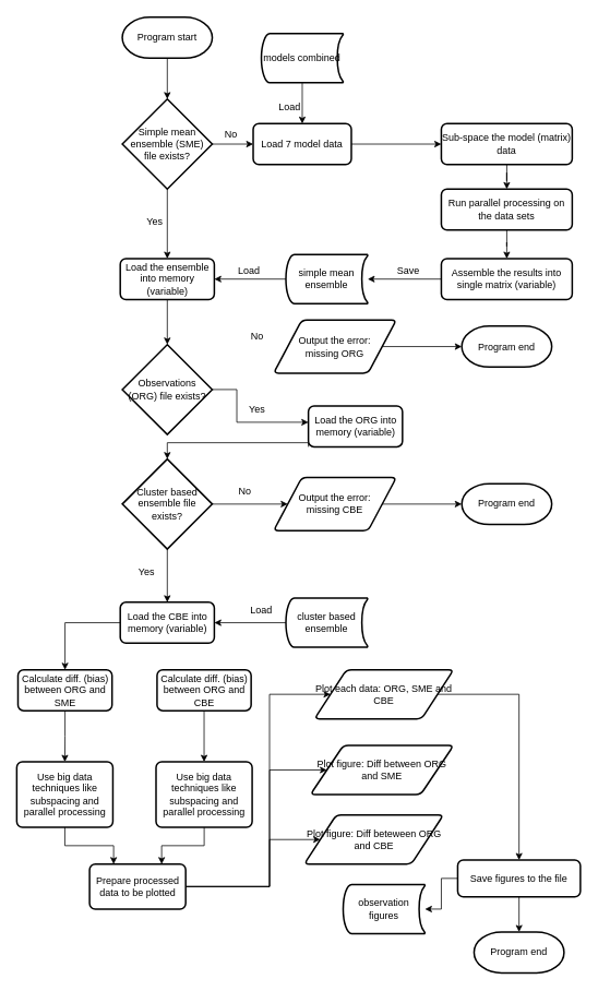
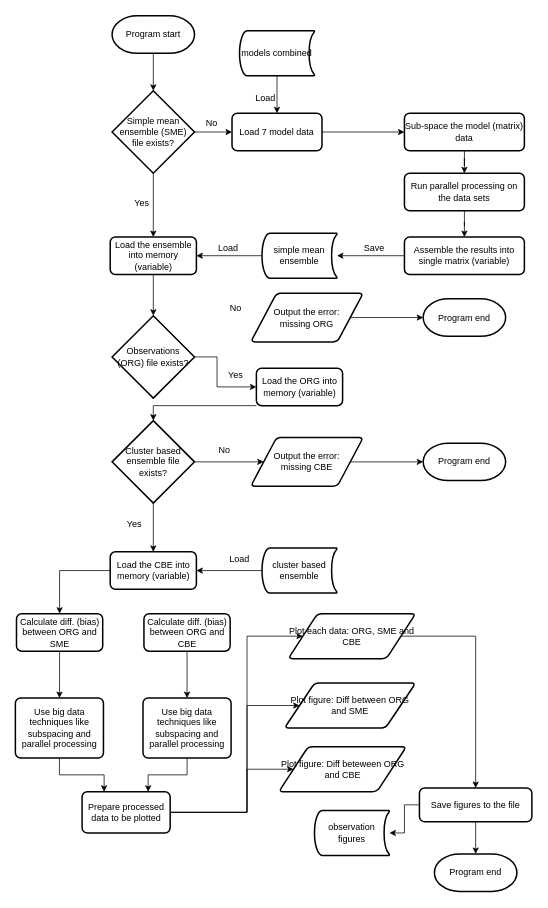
  <mxCell id="0" />
  <mxCell id="1" parent="0" />
  <mxCell id="2" style="edgeStyle=orthogonalEdgeStyle;rounded=0;orthogonalLoop=1;jettySize=auto;html=1;entryX=0.5;entryY=0;entryDx=0;entryDy=0;entryPerimeter=0;" parent="1" source="3" target="6" edge="1"><mxGeometry relative="1" as="geometry" /></mxCell>
  <mxCell id="3" value="Program start" style="strokeWidth=2;html=1;shape=mxgraph.flowchart.terminator;whiteSpace=wrap;" parent="1" vertex="1"><mxGeometry x="149" y="20" width="110" height="50" as="geometry" /></mxCell>
  <mxCell id="4" style="edgeStyle=orthogonalEdgeStyle;rounded=0;orthogonalLoop=1;jettySize=auto;html=1;" parent="1" source="6" target="8" edge="1"><mxGeometry relative="1" as="geometry" /></mxCell>
  <mxCell id="5" style="edgeStyle=orthogonalEdgeStyle;rounded=0;orthogonalLoop=1;jettySize=auto;html=1;" parent="1" source="6" target="26" edge="1"><mxGeometry relative="1" as="geometry" /></mxCell>
  <mxCell id="6" value="Simple mean ensemble (SME) file exists?" style="strokeWidth=2;html=1;shape=mxgraph.flowchart.decision;whiteSpace=wrap;" parent="1" vertex="1"><mxGeometry x="149" y="120" width="110" height="110" as="geometry" /></mxCell>
  <mxCell id="7" style="edgeStyle=orthogonalEdgeStyle;rounded=0;orthogonalLoop=1;jettySize=auto;html=1;" edge="1" parent="1" source="8" target="53"><mxGeometry relative="1" as="geometry" /></mxCell>
  <mxCell id="8" value="Load the ensemble into memory (variable)" style="rounded=1;whiteSpace=wrap;html=1;absoluteArcSize=1;arcSize=14;strokeWidth=2;" parent="1" vertex="1"><mxGeometry x="146.5" y="315" width="115" height="50" as="geometry" /></mxCell>
  <mxCell id="9" value="Yes" style="text;html=1;strokeColor=none;fillColor=none;align=center;verticalAlign=middle;whiteSpace=wrap;rounded=0;" parent="1" vertex="1"><mxGeometry x="169" y="260" width="40" height="20" as="geometry" /></mxCell>
  <mxCell id="10" style="edgeStyle=orthogonalEdgeStyle;rounded=0;orthogonalLoop=1;jettySize=auto;html=1;" parent="1" source="11" target="29" edge="1"><mxGeometry relative="1" as="geometry" /></mxCell>
  <mxCell id="11" value="Sub-space the model (matrix) data" style="rounded=1;whiteSpace=wrap;html=1;absoluteArcSize=1;arcSize=14;strokeWidth=2;" parent="1" vertex="1"><mxGeometry x="539" y="150" width="160" height="50" as="geometry" /></mxCell>
  <mxCell id="12" value="No" style="text;html=1;strokeColor=none;fillColor=none;align=center;verticalAlign=middle;whiteSpace=wrap;rounded=0;" parent="1" vertex="1"><mxGeometry x="261.5" y="153" width="40" height="20" as="geometry" /></mxCell>
  <mxCell id="13" value="Load" style="text;html=1;strokeColor=none;fillColor=none;align=center;verticalAlign=middle;whiteSpace=wrap;rounded=0;" parent="1" vertex="1"><mxGeometry x="284" y="320" width="40" height="20" as="geometry" /></mxCell>
  <mxCell id="14" value="Save" style="text;html=1;strokeColor=none;fillColor=none;align=center;verticalAlign=middle;whiteSpace=wrap;rounded=0;" parent="1" vertex="1"><mxGeometry x="479" y="320" width="40" height="20" as="geometry" /></mxCell>
  <mxCell id="15" style="edgeStyle=orthogonalEdgeStyle;rounded=0;orthogonalLoop=1;jettySize=auto;html=1;" parent="1" source="17" target="19" edge="1"><mxGeometry relative="1" as="geometry" /></mxCell>
  <mxCell id="16" style="edgeStyle=orthogonalEdgeStyle;rounded=0;orthogonalLoop=1;jettySize=auto;html=1;" parent="1" source="17" target="22" edge="1"><mxGeometry relative="1" as="geometry" /></mxCell>
  <mxCell id="17" value="Cluster based ensemble file exists?" style="strokeWidth=2;html=1;shape=mxgraph.flowchart.decision;whiteSpace=wrap;" parent="1" vertex="1"><mxGeometry x="149" y="560" width="110" height="110" as="geometry" /></mxCell>
  <mxCell id="18" style="edgeStyle=orthogonalEdgeStyle;rounded=0;orthogonalLoop=1;jettySize=auto;html=1;" parent="1" source="19" target="32" edge="1"><mxGeometry relative="1" as="geometry" /></mxCell>
  <mxCell id="19" value="Output the error:&lt;br&gt;missing CBE" style="shape=parallelogram;html=1;strokeWidth=2;perimeter=parallelogramPerimeter;whiteSpace=wrap;rounded=1;arcSize=12;size=0.23;" parent="1" vertex="1"><mxGeometry x="334" y="582.5" width="150" height="65" as="geometry" /></mxCell>
  <mxCell id="20" value="No" style="text;html=1;strokeColor=none;fillColor=none;align=center;verticalAlign=middle;whiteSpace=wrap;rounded=0;" parent="1" vertex="1"><mxGeometry x="279" y="590" width="40" height="20" as="geometry" /></mxCell>
  <mxCell id="21" style="edgeStyle=orthogonalEdgeStyle;rounded=0;orthogonalLoop=1;jettySize=auto;html=1;" parent="1" source="22" target="34" edge="1"><mxGeometry relative="1" as="geometry" /></mxCell>
  <mxCell id="22" value="Load the CBE into memory (variable)" style="rounded=1;whiteSpace=wrap;html=1;absoluteArcSize=1;arcSize=14;strokeWidth=2;" parent="1" vertex="1"><mxGeometry x="146.5" y="735" width="115" height="50" as="geometry" /></mxCell>
  <mxCell id="23" value="Load" style="text;html=1;strokeColor=none;fillColor=none;align=center;verticalAlign=middle;whiteSpace=wrap;rounded=0;" parent="1" vertex="1"><mxGeometry x="299" y="735" width="40" height="20" as="geometry" /></mxCell>
  <mxCell id="24" value="Yes" style="text;html=1;strokeColor=none;fillColor=none;align=center;verticalAlign=middle;whiteSpace=wrap;rounded=0;" parent="1" vertex="1"><mxGeometry x="159" y="689" width="40" height="20" as="geometry" /></mxCell>
  <mxCell id="25" style="edgeStyle=orthogonalEdgeStyle;rounded=0;orthogonalLoop=1;jettySize=auto;html=1;entryX=0;entryY=0.5;entryDx=0;entryDy=0;" parent="1" source="26" target="11" edge="1"><mxGeometry relative="1" as="geometry" /></mxCell>
  <mxCell id="26" value="Load 7 model data" style="rounded=1;whiteSpace=wrap;html=1;absoluteArcSize=1;arcSize=14;strokeWidth=2;" parent="1" vertex="1"><mxGeometry x="309" y="150" width="120" height="50" as="geometry" /></mxCell>
  <mxCell id="27" value="Load" style="text;html=1;strokeColor=none;fillColor=none;align=center;verticalAlign=middle;whiteSpace=wrap;rounded=0;" parent="1" vertex="1"><mxGeometry x="334" y="120" width="40" height="20" as="geometry" /></mxCell>
  <mxCell id="28" style="edgeStyle=orthogonalEdgeStyle;rounded=0;orthogonalLoop=1;jettySize=auto;html=1;" parent="1" source="29" target="31" edge="1"><mxGeometry relative="1" as="geometry" /></mxCell>
  <mxCell id="29" value="Run parallel processing on the data sets" style="rounded=1;whiteSpace=wrap;html=1;absoluteArcSize=1;arcSize=14;strokeWidth=2;" parent="1" vertex="1"><mxGeometry x="539" y="230" width="160" height="50" as="geometry" /></mxCell>
  <mxCell id="30" style="edgeStyle=orthogonalEdgeStyle;rounded=0;orthogonalLoop=1;jettySize=auto;html=1;" parent="1" source="31" target="40" edge="1"><mxGeometry relative="1" as="geometry" /></mxCell>
  <mxCell id="31" value="Assemble the results into single matrix (variable)" style="rounded=1;whiteSpace=wrap;html=1;absoluteArcSize=1;arcSize=14;strokeWidth=2;" parent="1" vertex="1"><mxGeometry x="539" y="315" width="160" height="50" as="geometry" /></mxCell>
  <mxCell id="32" value="Program end" style="strokeWidth=2;html=1;shape=mxgraph.flowchart.terminator;whiteSpace=wrap;" parent="1" vertex="1"><mxGeometry x="564" y="590" width="110" height="50" as="geometry" /></mxCell>
  <mxCell id="33" style="edgeStyle=orthogonalEdgeStyle;rounded=0;orthogonalLoop=1;jettySize=auto;html=1;" edge="1" parent="1" source="34" target="66"><mxGeometry relative="1" as="geometry" /></mxCell>
  <mxCell id="34" value="Calculate diff. (bias) between ORG and SME" style="rounded=1;whiteSpace=wrap;html=1;absoluteArcSize=1;arcSize=14;strokeWidth=2;" parent="1" vertex="1"><mxGeometry x="21.5" y="817.5" width="115" height="50" as="geometry" /></mxCell>
  <mxCell id="35" style="edgeStyle=orthogonalEdgeStyle;rounded=0;orthogonalLoop=1;jettySize=auto;html=1;" parent="1" edge="1"><mxGeometry relative="1" as="geometry"><mxPoint x="79" y="947.5" as="sourcePoint" /></mxGeometry></mxCell>
  <mxCell id="36" style="edgeStyle=orthogonalEdgeStyle;rounded=0;orthogonalLoop=1;jettySize=auto;html=1;" parent="1" edge="1"><mxGeometry relative="1" as="geometry"><mxPoint x="79" y="1027.5" as="sourcePoint" /></mxGeometry></mxCell>
  <mxCell id="37" style="edgeStyle=orthogonalEdgeStyle;rounded=0;orthogonalLoop=1;jettySize=auto;html=1;" parent="1" source="38" target="22" edge="1"><mxGeometry relative="1" as="geometry" /></mxCell>
  <mxCell id="38" value="&lt;span style=&quot;white-space: normal&quot;&gt;cluster based ensemble&lt;/span&gt;" style="strokeWidth=2;html=1;shape=mxgraph.flowchart.stored_data;whiteSpace=wrap;" parent="1" vertex="1"><mxGeometry x="349" y="730" width="100" height="60" as="geometry" /></mxCell>
  <mxCell id="39" style="edgeStyle=orthogonalEdgeStyle;rounded=0;orthogonalLoop=1;jettySize=auto;html=1;" parent="1" source="40" target="8" edge="1"><mxGeometry relative="1" as="geometry" /></mxCell>
  <mxCell id="40" value="&lt;span style=&quot;white-space: normal&quot;&gt;simple mean ensemble&lt;/span&gt;" style="strokeWidth=2;html=1;shape=mxgraph.flowchart.stored_data;whiteSpace=wrap;" parent="1" vertex="1"><mxGeometry x="349" y="310" width="100" height="60" as="geometry" /></mxCell>
  <mxCell id="41" style="edgeStyle=orthogonalEdgeStyle;rounded=0;orthogonalLoop=1;jettySize=auto;html=1;" parent="1" source="42" target="26" edge="1"><mxGeometry relative="1" as="geometry" /></mxCell>
  <mxCell id="42" value="&lt;span style=&quot;white-space: normal&quot;&gt;models combined&lt;/span&gt;" style="strokeWidth=2;html=1;shape=mxgraph.flowchart.stored_data;whiteSpace=wrap;" parent="1" vertex="1"><mxGeometry x="319" y="40" width="100" height="60" as="geometry" /></mxCell>
  <mxCell id="43" style="edgeStyle=orthogonalEdgeStyle;rounded=0;orthogonalLoop=1;jettySize=auto;html=1;" parent="1" source="44" target="49" edge="1"><mxGeometry relative="1" as="geometry" /></mxCell>
  <mxCell id="44" value="&lt;span style=&quot;white-space: normal&quot;&gt;Plot each data: ORG, SME and CBE&lt;/span&gt;" style="shape=parallelogram;html=1;strokeWidth=2;perimeter=parallelogramPerimeter;whiteSpace=wrap;rounded=1;arcSize=12;size=0.23;" parent="1" vertex="1"><mxGeometry x="384" y="817.5" width="170" height="60" as="geometry" /></mxCell>
  <mxCell id="45" value="Plot figure: Diff between ORG and SME" style="shape=parallelogram;html=1;strokeWidth=2;perimeter=parallelogramPerimeter;whiteSpace=wrap;rounded=1;arcSize=12;size=0.23;" parent="1" vertex="1"><mxGeometry x="379" y="910" width="175" height="60" as="geometry" /></mxCell>
  <mxCell id="46" value="Plot figure: Diff beteween ORG and CBE" style="shape=parallelogram;html=1;strokeWidth=2;perimeter=parallelogramPerimeter;whiteSpace=wrap;rounded=1;arcSize=12;size=0.23;" parent="1" vertex="1"><mxGeometry x="371.5" y="995" width="170" height="60" as="geometry" /></mxCell>
  <mxCell id="47" style="edgeStyle=orthogonalEdgeStyle;rounded=0;orthogonalLoop=1;jettySize=auto;html=1;" parent="1" source="49" target="50" edge="1"><mxGeometry relative="1" as="geometry" /></mxCell>
  <mxCell id="48" style="edgeStyle=orthogonalEdgeStyle;rounded=0;orthogonalLoop=1;jettySize=auto;html=1;" parent="1" source="49" target="51" edge="1"><mxGeometry relative="1" as="geometry" /></mxCell>
  <mxCell id="49" value="Save figures to the file" style="rounded=1;whiteSpace=wrap;html=1;absoluteArcSize=1;arcSize=14;strokeWidth=2;" parent="1" vertex="1"><mxGeometry x="559" y="1050" width="150" height="45" as="geometry" /></mxCell>
  <mxCell id="50" value="observation figures" style="strokeWidth=2;html=1;shape=mxgraph.flowchart.stored_data;whiteSpace=wrap;" parent="1" vertex="1"><mxGeometry x="419" y="1080" width="100" height="60" as="geometry" /></mxCell>
  <mxCell id="51" value="Program end" style="strokeWidth=2;html=1;shape=mxgraph.flowchart.terminator;whiteSpace=wrap;" parent="1" vertex="1"><mxGeometry x="579" y="1138" width="110" height="50" as="geometry" /></mxCell>
  <mxCell id="52" style="edgeStyle=orthogonalEdgeStyle;rounded=0;orthogonalLoop=1;jettySize=auto;html=1;" edge="1" parent="1" source="53" target="59"><mxGeometry relative="1" as="geometry"><Array as="points"><mxPoint x="289" y="475" /><mxPoint x="289" y="515" /></Array></mxGeometry></mxCell>
  <mxCell id="53" value="Observations (ORG) file exists?" style="strokeWidth=2;html=1;shape=mxgraph.flowchart.decision;whiteSpace=wrap;" vertex="1" parent="1"><mxGeometry x="149" y="420" width="110" height="110" as="geometry" /></mxCell>
  <mxCell id="54" style="edgeStyle=orthogonalEdgeStyle;rounded=0;orthogonalLoop=1;jettySize=auto;html=1;" edge="1" parent="1" source="55" target="57"><mxGeometry relative="1" as="geometry" /></mxCell>
  <mxCell id="55" value="Output the error:&lt;br&gt;missing ORG" style="shape=parallelogram;html=1;strokeWidth=2;perimeter=parallelogramPerimeter;whiteSpace=wrap;rounded=1;arcSize=12;size=0.23;" vertex="1" parent="1"><mxGeometry x="334" y="390" width="150" height="65" as="geometry" /></mxCell>
  <mxCell id="56" value="No" style="text;html=1;strokeColor=none;fillColor=none;align=center;verticalAlign=middle;whiteSpace=wrap;rounded=0;" vertex="1" parent="1"><mxGeometry x="294" y="400" width="40" height="20" as="geometry" /></mxCell>
  <mxCell id="57" value="Program end" style="strokeWidth=2;html=1;shape=mxgraph.flowchart.terminator;whiteSpace=wrap;" vertex="1" parent="1"><mxGeometry x="564" y="397.5" width="110" height="50" as="geometry" /></mxCell>
  <mxCell id="58" style="edgeStyle=orthogonalEdgeStyle;rounded=0;orthogonalLoop=1;jettySize=auto;html=1;exitX=0;exitY=1;exitDx=0;exitDy=0;entryX=0.5;entryY=0;entryDx=0;entryDy=0;entryPerimeter=0;" edge="1" parent="1" source="59" target="17"><mxGeometry relative="1" as="geometry"><Array as="points"><mxPoint x="204" y="540" /></Array></mxGeometry></mxCell>
- <mxCell id="59" value="Load the ORG into memory (variable)" style="rounded=1;whiteSpace=wrap;html=1;absoluteArcSize=1;arcSize=14;strokeWidth=2;" vertex="1" parent="1"><mxGeometry x="376.5" y="495" width="115" height="50" as="geometry" /></mxCell>
+ <mxCell id="59" value="Load the ORG into memory (variable)" style="rounded=1;whiteSpace=wrap;html=1;absoluteArcSize=1;arcSize=14;strokeWidth=2;" vertex="1" parent="1"><mxGeometry x="341.5" y="490" width="115" height="50" as="geometry" /></mxCell>
  <mxCell id="60" value="Yes" style="text;html=1;strokeColor=none;fillColor=none;align=center;verticalAlign=middle;whiteSpace=wrap;rounded=0;" vertex="1" parent="1"><mxGeometry x="294" y="490" width="40" height="20" as="geometry" /></mxCell>
  <mxCell id="61" style="edgeStyle=orthogonalEdgeStyle;rounded=0;orthogonalLoop=1;jettySize=auto;html=1;entryX=0.5;entryY=0;entryDx=0;entryDy=0;" edge="1" parent="1" source="62" target="68"><mxGeometry relative="1" as="geometry" /></mxCell>
  <mxCell id="62" value="Calculate diff. (bias) between ORG and CBE" style="rounded=1;whiteSpace=wrap;html=1;absoluteArcSize=1;arcSize=14;strokeWidth=2;" vertex="1" parent="1"><mxGeometry x="191.5" y="817.5" width="115" height="50" as="geometry" /></mxCell>
  <mxCell id="63" style="edgeStyle=orthogonalEdgeStyle;rounded=0;orthogonalLoop=1;jettySize=auto;html=1;" edge="1" parent="1"><mxGeometry relative="1" as="geometry"><mxPoint x="249" y="947.5" as="sourcePoint" /></mxGeometry></mxCell>
  <mxCell id="64" style="edgeStyle=orthogonalEdgeStyle;rounded=0;orthogonalLoop=1;jettySize=auto;html=1;" edge="1" parent="1"><mxGeometry relative="1" as="geometry"><mxPoint x="249" y="1027.5" as="sourcePoint" /></mxGeometry></mxCell>
  <mxCell id="65" style="edgeStyle=orthogonalEdgeStyle;rounded=0;orthogonalLoop=1;jettySize=auto;html=1;entryX=0.25;entryY=0;entryDx=0;entryDy=0;" edge="1" parent="1" source="66" target="72"><mxGeometry relative="1" as="geometry" /></mxCell>
  <mxCell id="66" value="Use big data techniques like subspacing and parallel processing" style="rounded=1;whiteSpace=wrap;html=1;absoluteArcSize=1;arcSize=14;strokeWidth=2;" vertex="1" parent="1"><mxGeometry x="20" y="930" width="117.5" height="80" as="geometry" /></mxCell>
  <mxCell id="67" style="edgeStyle=orthogonalEdgeStyle;rounded=0;orthogonalLoop=1;jettySize=auto;html=1;entryX=0.75;entryY=0;entryDx=0;entryDy=0;" edge="1" parent="1" source="68" target="72"><mxGeometry relative="1" as="geometry" /></mxCell>
  <mxCell id="68" value="Use big data techniques like subspacing and parallel processing" style="rounded=1;whiteSpace=wrap;html=1;absoluteArcSize=1;arcSize=14;strokeWidth=2;" vertex="1" parent="1"><mxGeometry x="190.25" y="930" width="117.5" height="80" as="geometry" /></mxCell>
  <mxCell id="69" style="edgeStyle=orthogonalEdgeStyle;rounded=0;orthogonalLoop=1;jettySize=auto;html=1;entryX=0;entryY=0.5;entryDx=0;entryDy=0;" edge="1" parent="1" source="72" target="46"><mxGeometry relative="1" as="geometry"><Array as="points"><mxPoint x="329" y="1083" /><mxPoint x="329" y="1025" /></Array></mxGeometry></mxCell>
  <mxCell id="70" style="edgeStyle=orthogonalEdgeStyle;rounded=0;orthogonalLoop=1;jettySize=auto;html=1;entryX=0;entryY=0.5;entryDx=0;entryDy=0;" edge="1" parent="1" source="72" target="45"><mxGeometry relative="1" as="geometry"><Array as="points"><mxPoint x="329" y="1083" /><mxPoint x="329" y="940" /></Array></mxGeometry></mxCell>
  <mxCell id="71" style="edgeStyle=orthogonalEdgeStyle;rounded=0;orthogonalLoop=1;jettySize=auto;html=1;entryX=0;entryY=0.5;entryDx=0;entryDy=0;" edge="1" parent="1" source="72" target="44"><mxGeometry relative="1" as="geometry"><Array as="points"><mxPoint x="329" y="1083" /><mxPoint x="329" y="848" /></Array></mxGeometry></mxCell>
  <mxCell id="72" value="Prepare processed data to be plotted" style="rounded=1;whiteSpace=wrap;html=1;absoluteArcSize=1;arcSize=14;strokeWidth=2;" vertex="1" parent="1"><mxGeometry x="109" y="1055" width="117.5" height="55" as="geometry" /></mxCell>
